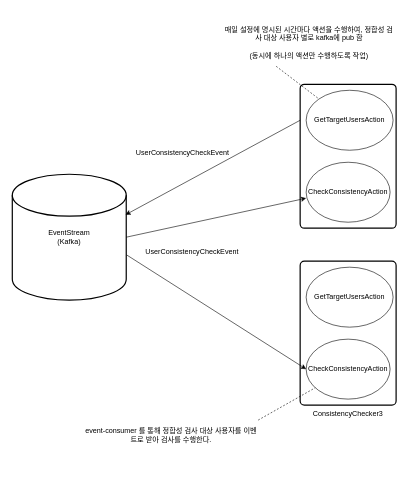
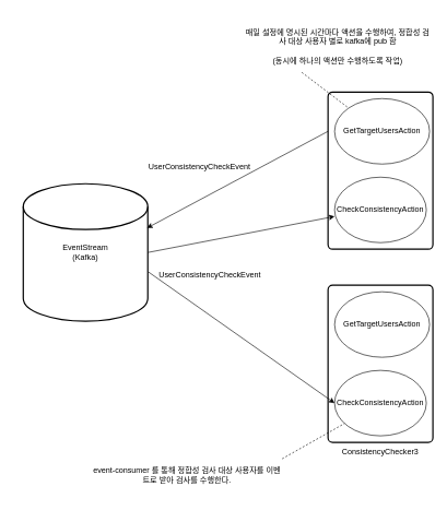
  <mxCell id="0" />
  <mxCell id="1" parent="0" />
- <mxCell id="2" value="EventStream&lt;br&gt;(Kafka)" style="strokeWidth=2;html=1;shape=mxgraph.flowchart.database;whiteSpace=wrap;" parent="1" vertex="1"><mxGeometry x="20" y="290" width="190" height="210" as="geometry" /></mxCell>
+ <mxCell id="2" value="EventStream&lt;br&gt;(Kafka)" style="strokeWidth=2;html=1;shape=mxgraph.flowchart.database;whiteSpace=wrap;" parent="1" vertex="1"><mxGeometry x="35" y="280" width="190" height="210" as="geometry" /></mxCell>
  <mxCell id="3" value="UserConsistencyCheckEvent" style="text;html=1;strokeColor=none;fillColor=none;align=center;verticalAlign=middle;whiteSpace=wrap;rounded=0;" parent="1" vertex="1"><mxGeometry x="274" y="240" width="60" height="30" as="geometry" /></mxCell>
  <mxCell id="4" value="UserConsistencyCheckEvent" style="text;html=1;strokeColor=none;fillColor=none;align=center;verticalAlign=middle;whiteSpace=wrap;rounded=0;" parent="1" vertex="1"><mxGeometry x="290" y="405" width="60" height="30" as="geometry" /></mxCell>
  <mxCell id="5" value="" style="group" parent="1" vertex="1" connectable="0"><mxGeometry x="500" y="140" width="160" height="240" as="geometry" /></mxCell>
  <mxCell id="6" value="" style="rounded=1;whiteSpace=wrap;html=1;absoluteArcSize=1;arcSize=14;strokeWidth=2;" parent="5" vertex="1"><mxGeometry width="160" height="240" as="geometry" /></mxCell>
  <mxCell id="7" value="GetTargetUsersAction&lt;span style=&quot;color: rgba(0, 0, 0, 0); font-family: monospace; font-size: 0px; text-align: start;&quot;&gt;%3CmxGraphModel%3E%3Croot%3E%3CmxCell%20id%3D%220%22%2F%3E%3CmxCell%20id%3D%221%22%20parent%3D%220%22%2F%3E%3CmxCell%20id%3D%222%22%20value%3D%22%22%20style%3D%22verticalLabelPosition%3Dbottom%3BverticalAlign%3Dtop%3Bhtml%3D1%3Bshape%3Dmxgraph.flowchart.on-page_reference%3B%22%20vertex%3D%221%22%20parent%3D%221%22%3E%3CmxGeometry%20x%3D%22150%22%20y%3D%22390%22%20width%3D%22160%22%20height%3D%2290%22%20as%3D%22geometry%22%2F%3E%3C%2FmxCell%3E%3C%2Froot%3E%3C%2FmxGraphModel%3E&lt;/span&gt;" style="ellipse;whiteSpace=wrap;html=1;" parent="5" vertex="1"><mxGeometry x="10" y="10" width="145" height="100" as="geometry" /></mxCell>
  <mxCell id="8" value="CheckConsistencyAction" style="ellipse;whiteSpace=wrap;html=1;" parent="5" vertex="1"><mxGeometry x="10" y="130" width="140" height="100" as="geometry" /></mxCell>
  <mxCell id="9" value="" style="group" parent="1" vertex="1" connectable="0"><mxGeometry x="500" y="435" width="160" height="240" as="geometry" /></mxCell>
  <mxCell id="10" value="" style="rounded=1;whiteSpace=wrap;html=1;absoluteArcSize=1;arcSize=14;strokeWidth=2;" parent="9" vertex="1"><mxGeometry width="160" height="240" as="geometry" /></mxCell>
  <mxCell id="11" value="GetTargetUsersAction&lt;span style=&quot;color: rgba(0, 0, 0, 0); font-family: monospace; font-size: 0px; text-align: start;&quot;&gt;%3CmxGraphModel%3E%3Croot%3E%3CmxCell%20id%3D%220%22%2F%3E%3CmxCell%20id%3D%221%22%20parent%3D%220%22%2F%3E%3CmxCell%20id%3D%222%22%20value%3D%22%22%20style%3D%22verticalLabelPosition%3Dbottom%3BverticalAlign%3Dtop%3Bhtml%3D1%3Bshape%3Dmxgraph.flowchart.on-page_reference%3B%22%20vertex%3D%221%22%20parent%3D%221%22%3E%3CmxGeometry%20x%3D%22150%22%20y%3D%22390%22%20width%3D%22160%22%20height%3D%2290%22%20as%3D%22geometry%22%2F%3E%3C%2FmxCell%3E%3C%2Froot%3E%3C%2FmxGraphModel%3E&lt;/span&gt;" style="ellipse;whiteSpace=wrap;html=1;" parent="9" vertex="1"><mxGeometry x="10" y="10" width="145" height="100" as="geometry" /></mxCell>
  <mxCell id="12" value="CheckConsistencyAction" style="ellipse;whiteSpace=wrap;html=1;" parent="9" vertex="1"><mxGeometry x="10" y="130" width="140" height="100" as="geometry" /></mxCell>
  <mxCell id="13" value="ConsistencyChecker3" style="text;html=1;strokeColor=none;fillColor=none;align=center;verticalAlign=middle;whiteSpace=wrap;rounded=0;" parent="1" vertex="1"><mxGeometry x="550" y="675" width="60" height="30" as="geometry" /></mxCell>
  <mxCell id="14" value="" style="endArrow=classic;html=1;rounded=0;entryX=0.994;entryY=0.322;entryDx=0;entryDy=0;entryPerimeter=0;exitX=0;exitY=0.25;exitDx=0;exitDy=0;" parent="1" source="6" target="2" edge="1"><mxGeometry width="50" height="50" relative="1" as="geometry"><mxPoint x="310" y="370" as="sourcePoint" /><mxPoint x="360" y="320" as="targetPoint" /></mxGeometry></mxCell>
  <mxCell id="15" value="" style="endArrow=classic;html=1;rounded=0;entryX=0;entryY=0.5;entryDx=0;entryDy=0;exitX=1.004;exitY=0.641;exitDx=0;exitDy=0;exitPerimeter=0;" parent="1" source="2" target="12" edge="1"><mxGeometry width="50" height="50" relative="1" as="geometry"><mxPoint x="510" y="210" as="sourcePoint" /><mxPoint x="218.86" y="367.62" as="targetPoint" /></mxGeometry></mxCell>
  <mxCell id="16" value="" style="endArrow=classic;html=1;rounded=0;entryX=0;entryY=0.75;entryDx=0;entryDy=0;exitX=1;exitY=0.5;exitDx=0;exitDy=0;exitPerimeter=0;" parent="1" source="2" edge="1"><mxGeometry width="50" height="50" relative="1" as="geometry"><mxPoint x="220" y="405" as="sourcePoint" /><mxPoint x="510" y="330" as="targetPoint" /></mxGeometry></mxCell>
  <mxCell id="17" value="" style="endArrow=none;dashed=1;html=1;rounded=0;entryX=0;entryY=0;entryDx=0;entryDy=0;" parent="1" target="7" edge="1"><mxGeometry width="50" height="50" relative="1" as="geometry"><mxPoint x="460" y="110" as="sourcePoint" /><mxPoint x="360" y="310" as="targetPoint" /></mxGeometry></mxCell>
  <mxCell id="18" value="매일 설정에 명시된 시간마다 액션을 수행하여, 정합성 검사 대상 사용자 별로 kafka에 pub 함&lt;br&gt;&lt;br&gt;(동시에 하나의 액션만 수행하도록 작업)" style="text;html=1;strokeColor=none;fillColor=none;align=center;verticalAlign=middle;whiteSpace=wrap;rounded=0;" parent="1" vertex="1"><mxGeometry x="370" y="20" width="290" height="100" as="geometry" /></mxCell>
  <mxCell id="19" value="event-consumer 를 통해 정합성 검사 대상 사용자를 이벤트로 받아 검사를 수행한다." style="text;html=1;strokeColor=none;fillColor=none;align=center;verticalAlign=middle;whiteSpace=wrap;rounded=0;" parent="1" vertex="1"><mxGeometry x="140" y="675" width="290" height="100" as="geometry" /></mxCell>
  <mxCell id="20" value="" style="endArrow=none;dashed=1;html=1;rounded=0;exitX=1;exitY=0.25;exitDx=0;exitDy=0;" parent="1" source="19" target="12" edge="1"><mxGeometry width="50" height="50" relative="1" as="geometry"><mxPoint x="430" y="730" as="sourcePoint" /><mxPoint x="501.412" y="784.523" as="targetPoint" /></mxGeometry></mxCell>
